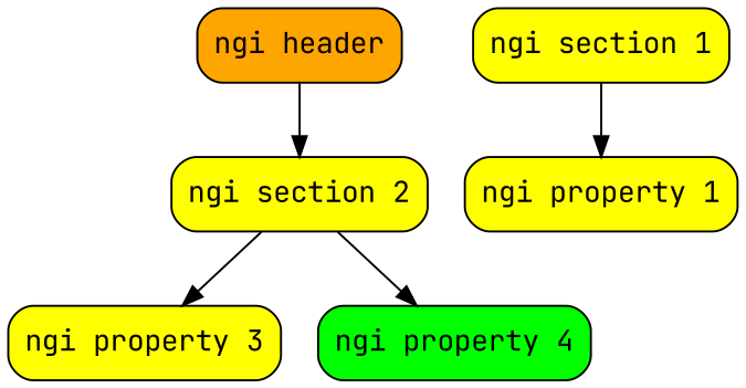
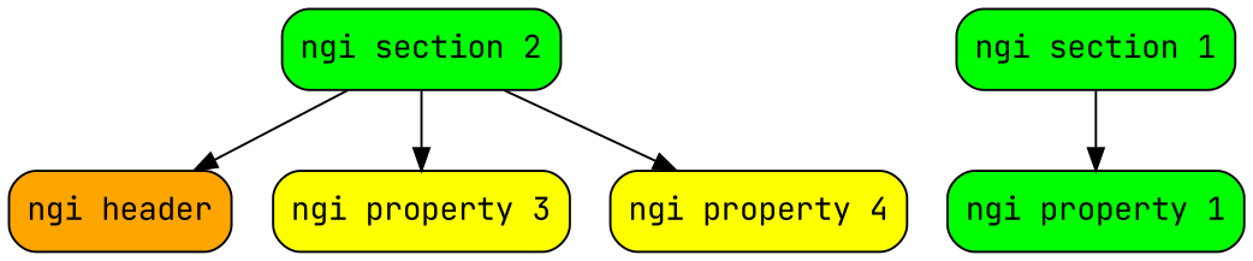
  digraph {
    fontname="JetBrains Mono"
    node [fillcolor=yellow fontname="JetBrains Mono" shape=box style="rounded,filled"]
    edge [fontname="JetBrains Mono"]
    n1 [fillcolor=orange label="ngi header"]
-   n2 [label="ngi section 2"]
-   n3 [label="ngi section 1"]
-   n4 [label="ngi property 1"]
+   n2 [fillcolor=green label="ngi section 2"]
+   n3 [fillcolor=green label="ngi section 1"]
+   n4 [fillcolor=green label="ngi property 1"]
    n5 [label="ngi property 3"]
-   n6 [fillcolor=green label="ngi property 4"]
-   n1 -> n2
+   n6 [label="ngi property 4"]
+   n2 -> n1
    n2 -> n5
    n2 -> n6
    n3 -> n4
  }
